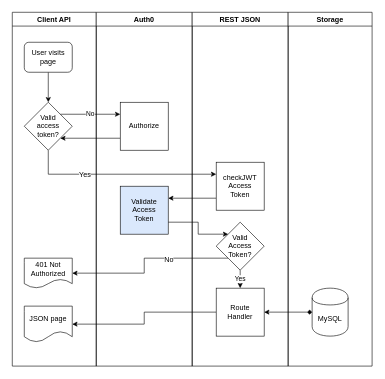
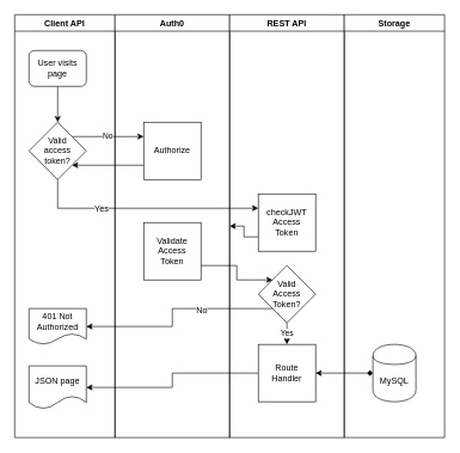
  <mxCell id="0" />
  <mxCell id="1" parent="0" />
  <mxCell id="2" style="edgeStyle=orthogonalEdgeStyle;rounded=0;orthogonalLoop=1;jettySize=auto;html=1;exitX=0.5;exitY=1;exitDx=0;exitDy=0;entryX=0.5;entryY=0;entryDx=0;entryDy=0;" edge="1" parent="1" source="3" target="7"><mxGeometry relative="1" as="geometry" /></mxCell>
  <mxCell id="3" value="User visits page" style="rounded=1;whiteSpace=wrap;html=1;" vertex="1" parent="1"><mxGeometry x="40" y="70" width="80" height="50" as="geometry" /></mxCell>
  <mxCell id="4" value="No" style="edgeStyle=orthogonalEdgeStyle;rounded=0;orthogonalLoop=1;jettySize=auto;html=1;exitX=1;exitY=0;exitDx=0;exitDy=0;entryX=0;entryY=0.25;entryDx=0;entryDy=0;" edge="1" parent="1" source="7" target="9"><mxGeometry relative="1" as="geometry" /></mxCell>
  <mxCell id="5" style="edgeStyle=orthogonalEdgeStyle;rounded=0;orthogonalLoop=1;jettySize=auto;html=1;exitX=0.5;exitY=1;exitDx=0;exitDy=0;entryX=0;entryY=0.25;entryDx=0;entryDy=0;" edge="1" parent="1" source="7" target="11"><mxGeometry relative="1" as="geometry" /></mxCell>
  <mxCell id="6" value="Yes" style="text;html=1;resizable=0;points=[];align=center;verticalAlign=middle;labelBackgroundColor=#ffffff;" vertex="1" connectable="0" parent="5"><mxGeometry x="-0.344" y="-3" relative="1" as="geometry"><mxPoint x="-5" y="-3" as="offset" /></mxGeometry></mxCell>
  <mxCell id="7" value="Valid&lt;br&gt;access&lt;br&gt;token?&lt;br&gt;" style="rhombus;whiteSpace=wrap;html=1;" vertex="1" parent="1"><mxGeometry x="40" y="170" width="80" height="80" as="geometry" /></mxCell>
  <mxCell id="8" style="edgeStyle=orthogonalEdgeStyle;rounded=0;orthogonalLoop=1;jettySize=auto;html=1;exitX=0;exitY=0.75;exitDx=0;exitDy=0;entryX=1;entryY=1;entryDx=0;entryDy=0;" edge="1" parent="1" source="9" target="7"><mxGeometry relative="1" as="geometry" /></mxCell>
  <mxCell id="9" value="Authorize" style="whiteSpace=wrap;html=1;aspect=fixed;" vertex="1" parent="1"><mxGeometry x="200" y="170" width="80" height="80" as="geometry" /></mxCell>
- <mxCell id="10" style="edgeStyle=orthogonalEdgeStyle;rounded=0;orthogonalLoop=1;jettySize=auto;html=1;exitX=0;exitY=0.75;exitDx=0;exitDy=0;entryX=1;entryY=0.25;entryDx=0;entryDy=0;" edge="1" parent="1" source="11" target="13"><mxGeometry relative="1" as="geometry" /></mxCell>
+ <mxCell id="10" style="edgeStyle=orthogonalEdgeStyle;rounded=0;orthogonalLoop=1;jettySize=auto;html=1;exitX=0;exitY=0.75;exitDx=0;exitDy=0;" edge="1" parent="1" source="11" target="25"><mxGeometry relative="1" as="geometry" /></mxCell>
  <mxCell id="11" value="checkJWT&lt;br&gt;Access&lt;br&gt;Token&lt;br&gt;" style="whiteSpace=wrap;html=1;aspect=fixed;" vertex="1" parent="1"><mxGeometry x="360" y="270" width="80" height="80" as="geometry" /></mxCell>
  <mxCell id="12" style="edgeStyle=orthogonalEdgeStyle;rounded=0;orthogonalLoop=1;jettySize=auto;html=1;exitX=1;exitY=0.75;exitDx=0;exitDy=0;entryX=0;entryY=0;entryDx=0;entryDy=0;" edge="1" parent="1" source="13" target="18"><mxGeometry relative="1" as="geometry"><Array as="points"><mxPoint x="330" y="370" /><mxPoint x="330" y="390" /></Array></mxGeometry></mxCell>
- <mxCell id="13" value="Validate&lt;br&gt;Access&lt;br&gt;Token&lt;br&gt;" style="whiteSpace=wrap;html=1;aspect=fixed;fillColor=#dae8fc;" vertex="1" parent="1"><mxGeometry x="200" y="310" width="80" height="80" as="geometry" /></mxCell>
+ <mxCell id="13" value="Validate&lt;br&gt;Access&lt;br&gt;Token&lt;br&gt;" style="whiteSpace=wrap;html=1;aspect=fixed;" vertex="1" parent="1"><mxGeometry x="200" y="310" width="80" height="80" as="geometry" /></mxCell>
  <mxCell id="14" value="MySQL" style="shape=cylinder;whiteSpace=wrap;html=1;boundedLbl=1;backgroundOutline=1;" vertex="1" parent="1"><mxGeometry x="520" y="480" width="60" height="80" as="geometry" /></mxCell>
  <mxCell id="15" style="edgeStyle=orthogonalEdgeStyle;rounded=0;orthogonalLoop=1;jettySize=auto;html=1;exitX=0;exitY=1;exitDx=0;exitDy=0;entryX=1;entryY=0.5;entryDx=0;entryDy=0;" edge="1" parent="1" source="18" target="19"><mxGeometry relative="1" as="geometry" /></mxCell>
  <mxCell id="16" value="No" style="text;html=1;resizable=0;points=[];align=center;verticalAlign=middle;labelBackgroundColor=#ffffff;" vertex="1" connectable="0" parent="15"><mxGeometry x="-0.298" y="2" relative="1" as="geometry"><mxPoint as="offset" /></mxGeometry></mxCell>
  <mxCell id="17" value="Yes" style="edgeStyle=orthogonalEdgeStyle;rounded=0;orthogonalLoop=1;jettySize=auto;html=1;exitX=0.5;exitY=1;exitDx=0;exitDy=0;entryX=0.5;entryY=0;entryDx=0;entryDy=0;" edge="1" parent="1" source="18" target="21"><mxGeometry relative="1" as="geometry" /></mxCell>
  <mxCell id="18" value="Valid&lt;br&gt;Access&lt;br&gt;Token?&lt;br&gt;" style="rhombus;whiteSpace=wrap;html=1;" vertex="1" parent="1"><mxGeometry x="360" y="370" width="80" height="80" as="geometry" /></mxCell>
  <mxCell id="19" value="401 Not Authorized" style="shape=document;whiteSpace=wrap;html=1;boundedLbl=1;" vertex="1" parent="1"><mxGeometry x="40" y="430" width="80" height="50" as="geometry" /></mxCell>
  <mxCell id="20" style="edgeStyle=orthogonalEdgeStyle;rounded=0;orthogonalLoop=1;jettySize=auto;html=1;exitX=0;exitY=0.5;exitDx=0;exitDy=0;entryX=1;entryY=0.5;entryDx=0;entryDy=0;" edge="1" parent="1" source="21" target="23"><mxGeometry relative="1" as="geometry" /></mxCell>
  <mxCell id="21" value="Route&lt;br&gt;Handler&lt;br&gt;" style="whiteSpace=wrap;html=1;aspect=fixed;" vertex="1" parent="1"><mxGeometry x="360" y="480" width="80" height="80" as="geometry" /></mxCell>
  <mxCell id="22" value="" style="endArrow=diamond;startArrow=classic;html=1;entryX=0;entryY=0.5;entryDx=0;entryDy=0;exitX=1;exitY=0.5;exitDx=0;exitDy=0;" edge="1" parent="1" source="21" target="14"><mxGeometry width="50" height="50" relative="1" as="geometry"><mxPoint x="40" y="630" as="sourcePoint" /><mxPoint x="90" y="580" as="targetPoint" /></mxGeometry></mxCell>
  <mxCell id="23" value="JSON page" style="shape=document;whiteSpace=wrap;html=1;boundedLbl=1;" vertex="1" parent="1"><mxGeometry x="40" y="510" width="80" height="60" as="geometry" /></mxCell>
  <mxCell id="24" value="Client API" style="swimlane;startSize=23;" vertex="1" parent="1"><mxGeometry x="20" y="20" width="140" height="590" as="geometry" /></mxCell>
  <mxCell id="25" value="Auth0" style="swimlane;startSize=23;" vertex="1" parent="1"><mxGeometry x="160" y="20" width="160" height="590" as="geometry" /></mxCell>
- <mxCell id="26" value="REST JSON" style="swimlane;" vertex="1" parent="1"><mxGeometry x="320" y="20" width="160" height="590" as="geometry" /></mxCell>
+ <mxCell id="26" value="REST API" style="swimlane;" vertex="1" parent="1"><mxGeometry x="320" y="20" width="160" height="590" as="geometry" /></mxCell>
  <mxCell id="27" value="Storage" style="swimlane;" vertex="1" parent="1"><mxGeometry x="480" y="20" width="140" height="590" as="geometry" /></mxCell>
